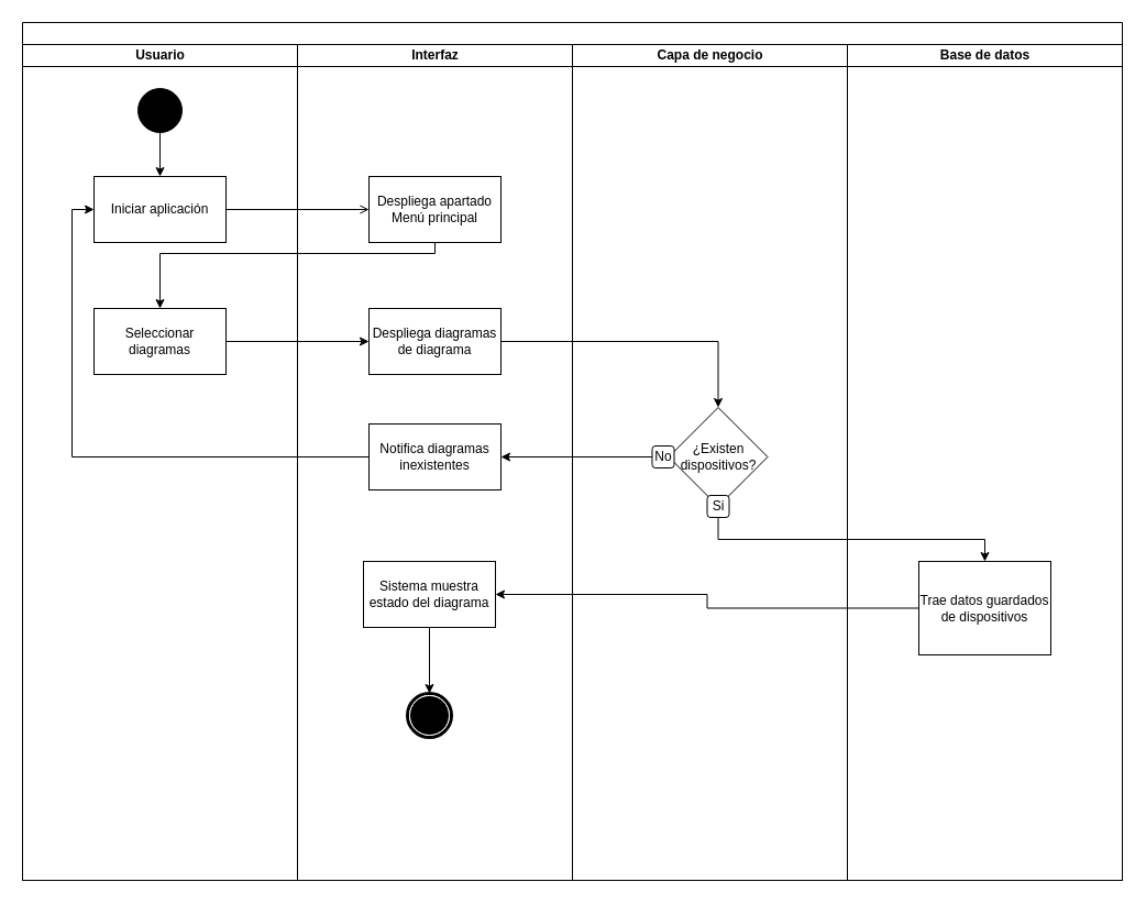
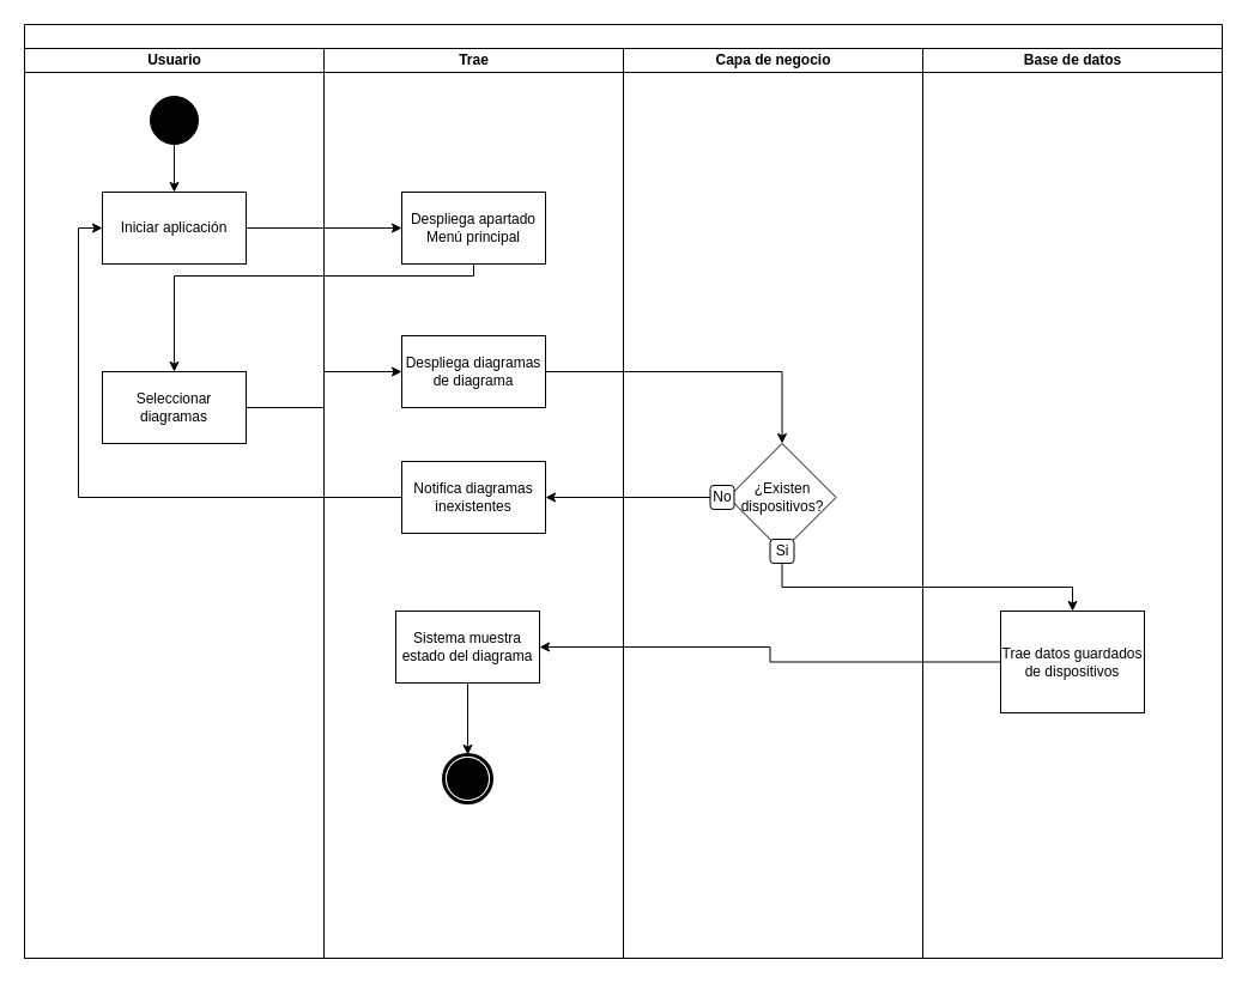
  <mxCell id="0" />
  <mxCell id="1" parent="0" />
  <mxCell id="2" value="" style="swimlane;html=1;childLayout=stackLayout;startSize=20;rounded=0;shadow=0;comic=0;labelBackgroundColor=none;strokeWidth=1;fontFamily=Verdana;fontSize=12;align=center;direction=east;" vertex="1" parent="1"><mxGeometry x="20" y="20" width="1000" height="780" as="geometry"><mxRectangle y="20" width="70" height="30" as="alternateBounds" /></mxGeometry></mxCell>
  <mxCell id="3" value="Usuario" style="swimlane;html=1;startSize=20;" vertex="1" parent="2"><mxGeometry y="20" width="250" height="760" as="geometry" /></mxCell>
  <mxCell id="4" style="edgeStyle=orthogonalEdgeStyle;rounded=0;orthogonalLoop=1;jettySize=auto;html=1;entryX=0.5;entryY=0;entryDx=0;entryDy=0;" edge="1" parent="3" source="5" target="6"><mxGeometry relative="1" as="geometry" /></mxCell>
  <mxCell id="5" value="" style="ellipse;whiteSpace=wrap;html=1;rounded=0;shadow=0;comic=0;labelBackgroundColor=none;strokeWidth=1;fillColor=#000000;fontFamily=Verdana;fontSize=12;align=center;" vertex="1" parent="3"><mxGeometry x="105" y="40" width="40" height="40" as="geometry" /></mxCell>
  <mxCell id="6" value="Iniciar aplicación" style="rounded=0;whiteSpace=wrap;html=1;" vertex="1" parent="3"><mxGeometry x="65" y="120" width="120" height="60" as="geometry" /></mxCell>
- <mxCell id="7" value="Seleccionar diagramas" style="whiteSpace=wrap;html=1;rounded=0;" vertex="1" parent="3"><mxGeometry x="65" y="240" width="120" height="60" as="geometry" /></mxCell>
- <mxCell id="8" value="Interfaz" style="swimlane;html=1;startSize=20;" vertex="1" parent="2"><mxGeometry x="250" y="20" width="250" height="760" as="geometry" /></mxCell>
+ <mxCell id="7" value="Seleccionar diagramas" style="whiteSpace=wrap;html=1;rounded=0;" vertex="1" parent="3"><mxGeometry x="65" y="270" width="120" height="60" as="geometry" /></mxCell>
+ <mxCell id="8" value="Trae" style="swimlane;html=1;startSize=20;" vertex="1" parent="2"><mxGeometry x="250" y="20" width="250" height="760" as="geometry" /></mxCell>
  <mxCell id="9" value="Despliega apartado Menú principal" style="rounded=0;whiteSpace=wrap;html=1;" vertex="1" parent="8"><mxGeometry x="65" y="120" width="120" height="60" as="geometry" /></mxCell>
  <mxCell id="10" value="Despliega diagramas de diagrama" style="whiteSpace=wrap;html=1;rounded=0;" vertex="1" parent="8"><mxGeometry x="65" y="240" width="120" height="60" as="geometry" /></mxCell>
  <mxCell id="11" value="Notifica diagramas inexistentes" style="whiteSpace=wrap;html=1;rounded=0;" vertex="1" parent="8"><mxGeometry x="65" y="345" width="120" height="60" as="geometry" /></mxCell>
  <mxCell id="12" value="&lt;div&gt;Sistema muestra estado del diagrama&lt;/div&gt;" style="whiteSpace=wrap;html=1;rounded=0;" vertex="1" parent="8"><mxGeometry x="60" y="470" width="120" height="60" as="geometry" /></mxCell>
  <mxCell id="13" style="edgeStyle=orthogonalEdgeStyle;rounded=0;orthogonalLoop=1;jettySize=auto;html=1;exitX=0.5;exitY=1;exitDx=0;exitDy=0;entryX=0.5;entryY=0;entryDx=0;entryDy=0;" edge="1" parent="8" source="12" target="14"><mxGeometry relative="1" as="geometry"><mxPoint x="120" y="640" as="sourcePoint" /></mxGeometry></mxCell>
  <mxCell id="14" value="" style="shape=mxgraph.bpmn.shape;html=1;verticalLabelPosition=bottom;labelBackgroundColor=#ffffff;verticalAlign=top;perimeter=ellipsePerimeter;outline=end;symbol=terminate;rounded=0;shadow=0;comic=0;strokeWidth=1;fontFamily=Verdana;fontSize=12;align=center;" vertex="1" parent="8"><mxGeometry x="100" y="590" width="40" height="40" as="geometry" /></mxCell>
  <mxCell id="15" value="Capa de negocio" style="swimlane;html=1;startSize=20;" vertex="1" parent="2"><mxGeometry x="500" y="20" width="250" height="760" as="geometry"><mxRectangle x="500" y="20" width="40" height="970" as="alternateBounds" /></mxGeometry></mxCell>
  <mxCell id="16" value="" style="group" connectable="0" vertex="1" parent="15"><mxGeometry x="72.5" y="330" width="105" height="100" as="geometry" /></mxCell>
  <mxCell id="17" value="¿Existen dispositivos?" style="rhombus;whiteSpace=wrap;html=1;rounded=0;" vertex="1" parent="16"><mxGeometry x="15" width="90" height="90" as="geometry" /></mxCell>
  <mxCell id="18" value="No" style="rounded=1;whiteSpace=wrap;html=1;" vertex="1" parent="16"><mxGeometry y="35" width="20" height="20" as="geometry" /></mxCell>
  <mxCell id="19" value="Si" style="rounded=1;whiteSpace=wrap;html=1;" vertex="1" parent="16"><mxGeometry x="50" y="80" width="20" height="20" as="geometry" /></mxCell>
- <mxCell id="20" style="edgeStyle=orthogonalEdgeStyle;rounded=0;orthogonalLoop=1;jettySize=auto;html=1;entryX=0;entryY=0.5;entryDx=0;entryDy=0;endArrow=open;" edge="1" parent="2" source="6" target="9"><mxGeometry relative="1" as="geometry" /></mxCell>
+ <mxCell id="20" style="edgeStyle=orthogonalEdgeStyle;rounded=0;orthogonalLoop=1;jettySize=auto;html=1;entryX=0;entryY=0.5;entryDx=0;entryDy=0;" edge="1" parent="2" source="6" target="9"><mxGeometry relative="1" as="geometry" /></mxCell>
  <mxCell id="21" value="" style="edgeStyle=orthogonalEdgeStyle;rounded=0;orthogonalLoop=1;jettySize=auto;html=1;" edge="1" parent="2" source="9" target="7"><mxGeometry relative="1" as="geometry"><Array as="points"><mxPoint x="375" y="210" /><mxPoint x="125" y="210" /></Array></mxGeometry></mxCell>
  <mxCell id="22" value="" style="edgeStyle=orthogonalEdgeStyle;rounded=0;orthogonalLoop=1;jettySize=auto;html=1;entryX=0;entryY=0.5;entryDx=0;entryDy=0;exitX=1;exitY=0.5;exitDx=0;exitDy=0;" edge="1" parent="2" source="7" target="10"><mxGeometry relative="1" as="geometry"><mxPoint x="210" y="290" as="sourcePoint" /><Array as="points" /></mxGeometry></mxCell>
  <mxCell id="23" value="" style="edgeStyle=orthogonalEdgeStyle;rounded=0;orthogonalLoop=1;jettySize=auto;html=1;entryX=0.5;entryY=0;entryDx=0;entryDy=0;" edge="1" parent="2" source="10" target="17"><mxGeometry relative="1" as="geometry"><mxPoint x="565" y="290" as="targetPoint" /></mxGeometry></mxCell>
  <mxCell id="24" style="edgeStyle=orthogonalEdgeStyle;rounded=0;orthogonalLoop=1;jettySize=auto;html=1;entryX=1;entryY=0.5;entryDx=0;entryDy=0;" edge="1" parent="2" source="18" target="11"><mxGeometry relative="1" as="geometry" /></mxCell>
  <mxCell id="25" style="edgeStyle=orthogonalEdgeStyle;rounded=0;orthogonalLoop=1;jettySize=auto;html=1;entryX=0;entryY=0.5;entryDx=0;entryDy=0;" edge="1" parent="2" source="11" target="6"><mxGeometry relative="1" as="geometry" /></mxCell>
  <mxCell id="26" value="" style="edgeStyle=orthogonalEdgeStyle;rounded=0;orthogonalLoop=1;jettySize=auto;html=1;exitX=0.5;exitY=1;exitDx=0;exitDy=0;" edge="1" parent="2" source="19" target="28"><mxGeometry relative="1" as="geometry" /></mxCell>
  <mxCell id="27" value="Base de datos" style="swimlane;html=1;startSize=20;" vertex="1" parent="2"><mxGeometry x="750" y="20" width="250" height="760" as="geometry"><mxRectangle x="500" y="20" width="40" height="970" as="alternateBounds" /></mxGeometry></mxCell>
  <mxCell id="28" value="Trae datos guardados de dispositivos" style="whiteSpace=wrap;html=1;rounded=0;" vertex="1" parent="27"><mxGeometry x="65" y="470" width="120" height="85" as="geometry" /></mxCell>
  <mxCell id="29" style="edgeStyle=orthogonalEdgeStyle;rounded=0;orthogonalLoop=1;jettySize=auto;html=1;exitX=0;exitY=0.5;exitDx=0;exitDy=0;entryX=1;entryY=0.5;entryDx=0;entryDy=0;" edge="1" parent="2" source="28" target="12"><mxGeometry relative="1" as="geometry" /></mxCell>
